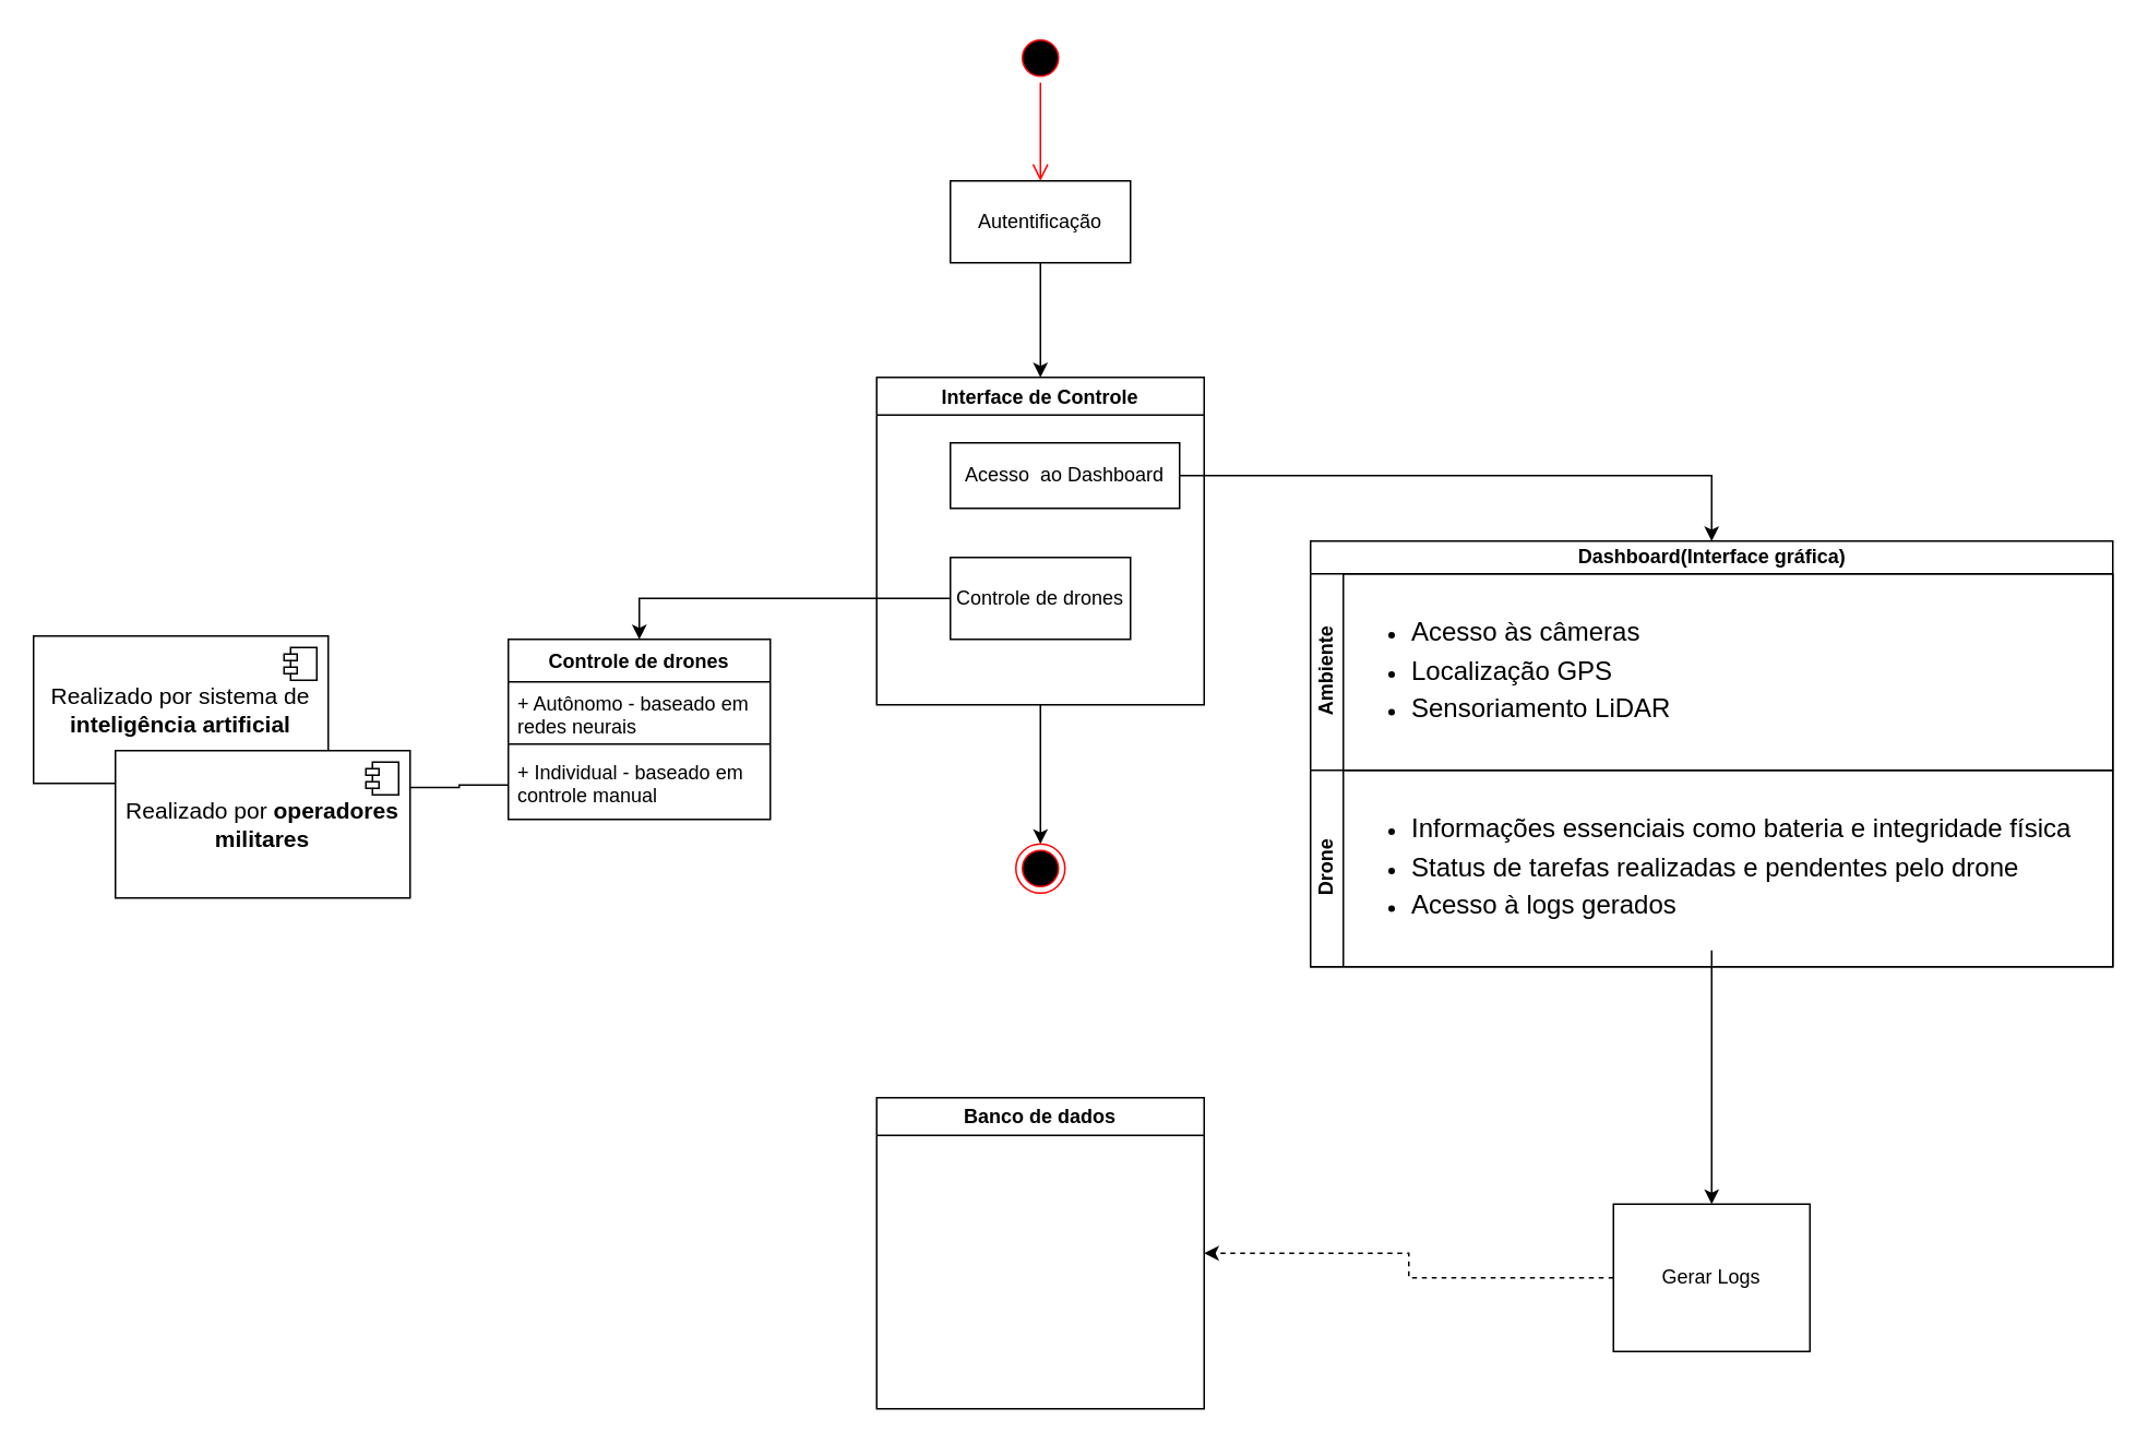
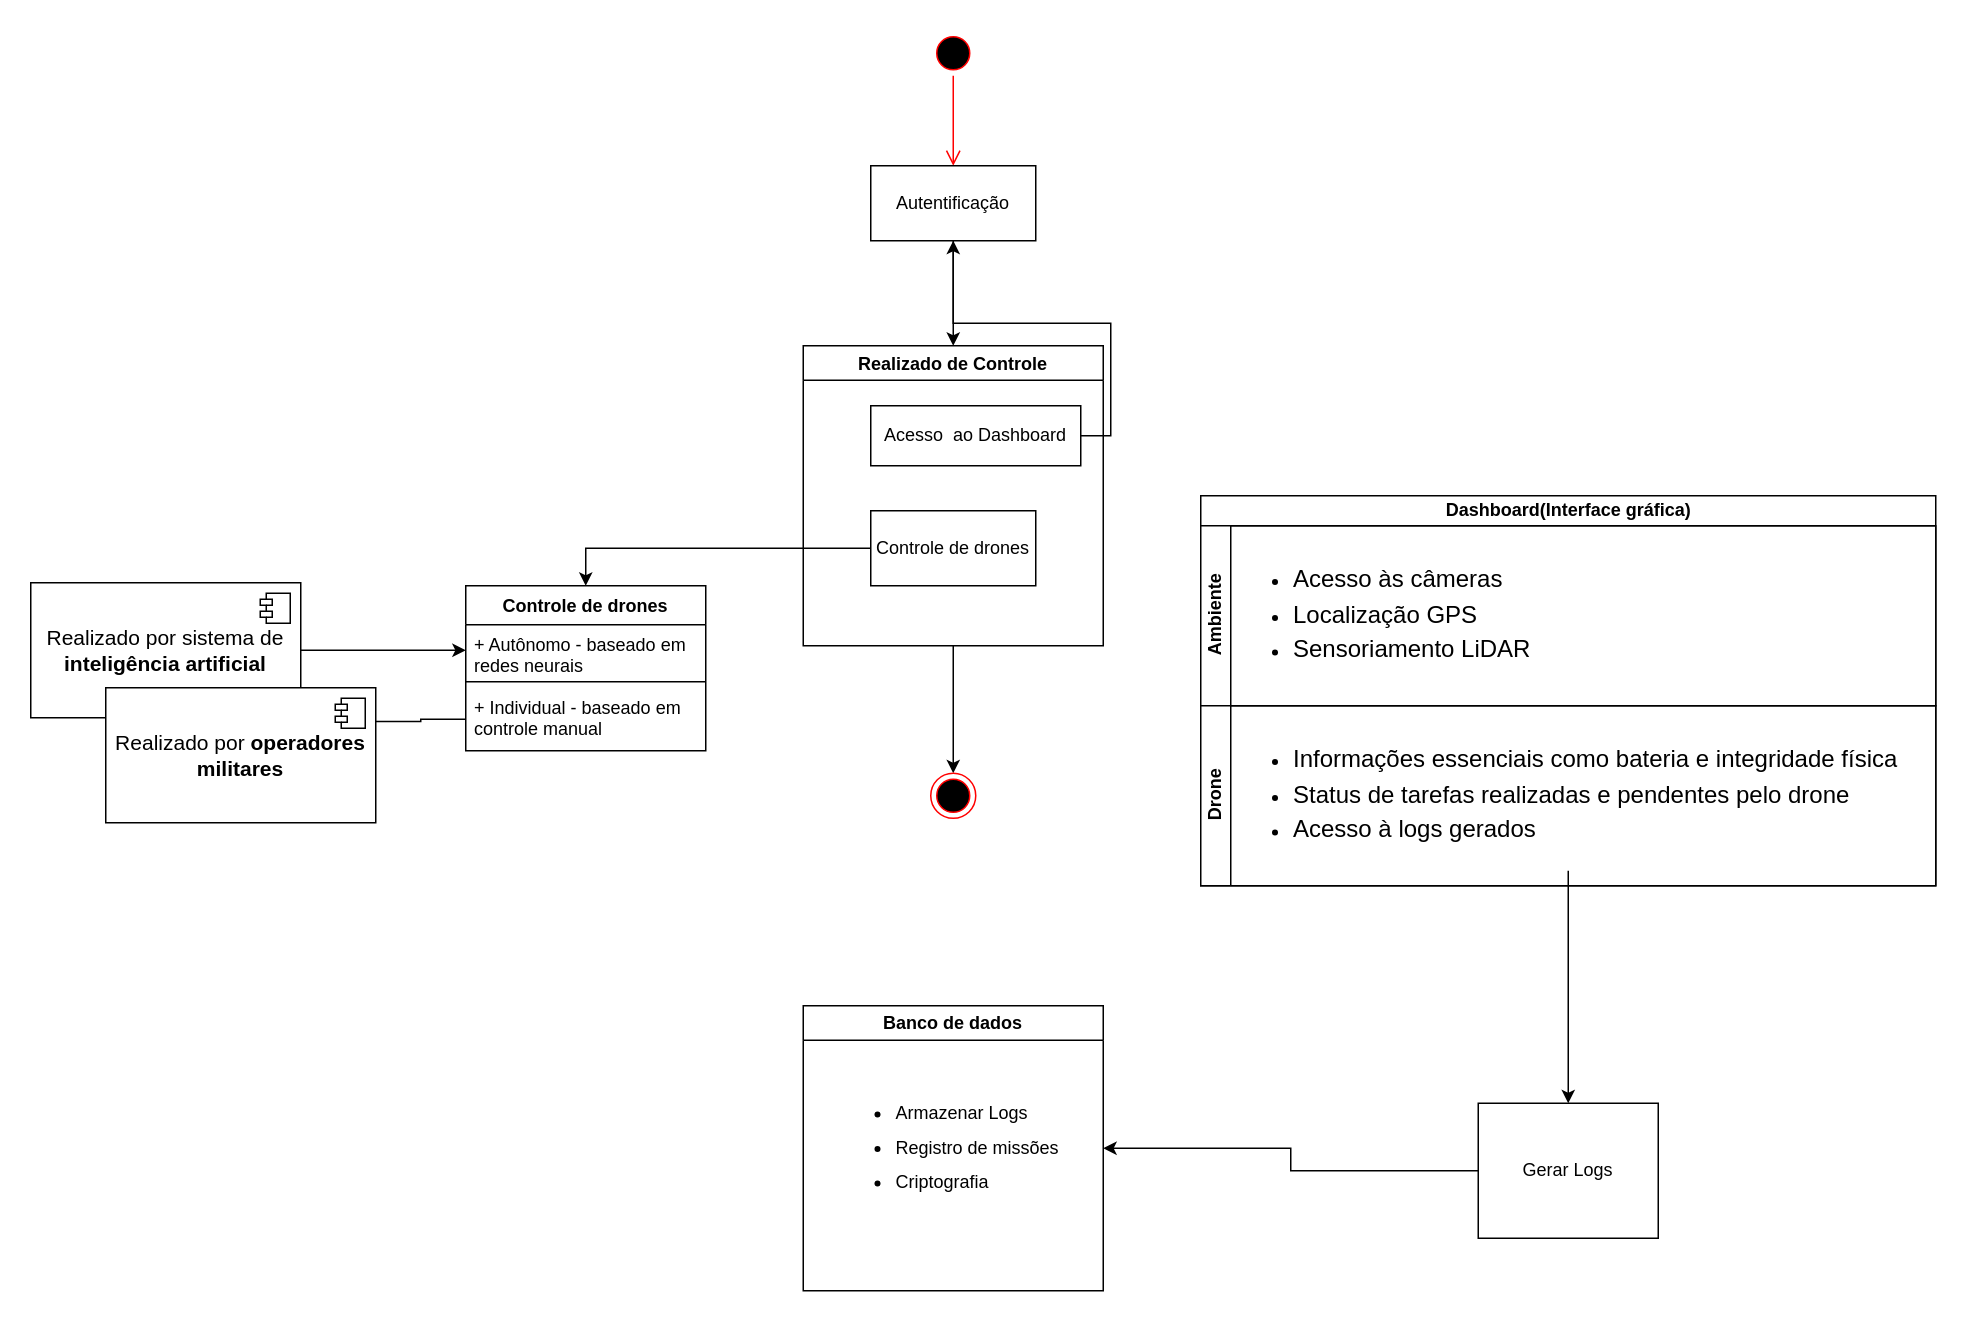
  <mxCell id="0" />
  <mxCell id="1" parent="0" />
  <mxCell id="2" value="" style="ellipse;html=1;shape=startState;fillColor=#000000;strokeColor=#ff0000;" vertex="1" parent="1"><mxGeometry x="620" y="20" width="30" height="30" as="geometry" /></mxCell>
  <mxCell id="3" value="" style="edgeStyle=orthogonalEdgeStyle;html=1;verticalAlign=bottom;endArrow=open;endSize=8;strokeColor=#ff0000;rounded=0;" edge="1" parent="1" source="2"><mxGeometry relative="1" as="geometry"><mxPoint x="635" y="110" as="targetPoint" /></mxGeometry></mxCell>
  <mxCell id="4" value="" style="edgeStyle=orthogonalEdgeStyle;rounded=0;orthogonalLoop=1;jettySize=auto;html=1;" edge="1" parent="1" source="5"><mxGeometry relative="1" as="geometry"><mxPoint x="635" y="230" as="targetPoint" /></mxGeometry></mxCell>
  <mxCell id="5" value="Autentificação" style="html=1;whiteSpace=wrap;" vertex="1" parent="1"><mxGeometry x="580" y="110" width="110" height="50" as="geometry" /></mxCell>
  <mxCell id="6" style="edgeStyle=orthogonalEdgeStyle;rounded=0;orthogonalLoop=1;jettySize=auto;html=1;exitX=0.5;exitY=1;exitDx=0;exitDy=0;entryX=0.5;entryY=0;entryDx=0;entryDy=0;" edge="1" parent="1" source="7" target="26"><mxGeometry relative="1" as="geometry" /></mxCell>
- <mxCell id="7" value="Interface de Controle" style="swimlane;" vertex="1" parent="1"><mxGeometry x="535" y="230" width="200" height="200" as="geometry" /></mxCell>
+ <mxCell id="7" value="Realizado de Controle" style="swimlane;" vertex="1" parent="1"><mxGeometry x="535" y="230" width="200" height="200" as="geometry" /></mxCell>
  <mxCell id="8" value="Acesso&amp;nbsp; ao Dashboard" style="html=1;whiteSpace=wrap;" vertex="1" parent="7"><mxGeometry x="45" y="40" width="140" height="40" as="geometry" /></mxCell>
  <mxCell id="9" value="Controle de drones" style="html=1;whiteSpace=wrap;" vertex="1" parent="7"><mxGeometry x="45" y="110" width="110" height="50" as="geometry" /></mxCell>
  <mxCell id="10" value="Dashboard(Interface gráfica)" style="swimlane;childLayout=stackLayout;resizeParent=1;resizeParentMax=0;horizontal=1;startSize=20;horizontalStack=0;html=1;" vertex="1" parent="1"><mxGeometry x="800" y="330" width="490" height="260" as="geometry" /></mxCell>
  <mxCell id="11" value="Ambiente" style="swimlane;startSize=20;horizontal=0;html=1;" vertex="1" parent="10"><mxGeometry y="20" width="490" height="120" as="geometry" /></mxCell>
  <mxCell id="12" value="&lt;ul style=&quot;line-height: 190%;&quot;&gt;&lt;li&gt;&lt;font style=&quot;font-size: 16px;&quot;&gt;Acesso às câmeras&lt;/font&gt;&lt;/li&gt;&lt;li&gt;&lt;font style=&quot;font-size: 16px;&quot;&gt;Localização GPS&lt;/font&gt;&lt;/li&gt;&lt;li&gt;&lt;font style=&quot;font-size: 16px;&quot;&gt;Sensoriamento LiDAR&lt;/font&gt;&lt;/li&gt;&lt;/ul&gt;" style="text;strokeColor=none;fillColor=none;html=1;whiteSpace=wrap;verticalAlign=middle;overflow=hidden;" vertex="1" parent="11"><mxGeometry x="20" y="10" width="400" height="100" as="geometry" /></mxCell>
  <mxCell id="13" value="Drone" style="swimlane;startSize=20;horizontal=0;html=1;" vertex="1" parent="10"><mxGeometry y="140" width="490" height="120" as="geometry" /></mxCell>
  <mxCell id="14" value="&lt;ul style=&quot;line-height: 190%;&quot;&gt;&lt;li&gt;&lt;font style=&quot;font-size: 16px;&quot;&gt;Informações essenciais como bateria e integridade física&lt;/font&gt;&lt;/li&gt;&lt;li&gt;&lt;font style=&quot;font-size: 16px;&quot;&gt;Status de tarefas realizadas e pendentes pelo drone&lt;/font&gt;&lt;/li&gt;&lt;li&gt;&lt;font style=&quot;font-size: 16px;&quot;&gt;Acesso à logs gerados&amp;nbsp;&lt;/font&gt;&lt;/li&gt;&lt;/ul&gt;" style="text;strokeColor=none;fillColor=none;html=1;whiteSpace=wrap;verticalAlign=middle;overflow=hidden;" vertex="1" parent="13"><mxGeometry x="20" y="10" width="450" height="100" as="geometry" /></mxCell>
- <mxCell id="15" style="edgeStyle=orthogonalEdgeStyle;rounded=0;orthogonalLoop=1;jettySize=auto;html=1;exitX=1;exitY=0.5;exitDx=0;exitDy=0;entryX=0.5;entryY=0;entryDx=0;entryDy=0;" edge="1" parent="1" source="8" target="10"><mxGeometry relative="1" as="geometry" /></mxCell>
+ <mxCell id="15" style="edgeStyle=orthogonalEdgeStyle;rounded=0;orthogonalLoop=1;jettySize=auto;html=1;exitX=1;exitY=0.5;exitDx=0;exitDy=0;" edge="1" parent="1" source="8" target="5"><mxGeometry relative="1" as="geometry" /></mxCell>
  <mxCell id="16" value="Banco de dados" style="swimlane;whiteSpace=wrap;html=1;" vertex="1" parent="1"><mxGeometry x="535" y="670" width="200" height="190" as="geometry" /></mxCell>
- <mxCell id="18" style="edgeStyle=orthogonalEdgeStyle;rounded=0;orthogonalLoop=1;jettySize=auto;html=1;exitX=0;exitY=0.5;exitDx=0;exitDy=0;entryX=1;entryY=0.5;entryDx=0;entryDy=0;dashed=1;" edge="1" parent="1" source="19" target="16"><mxGeometry relative="1" as="geometry" /></mxCell>
+ <mxCell id="17" value="&lt;ul style=&quot;line-height: 190%;&quot;&gt;&lt;li&gt;&lt;span style=&quot;background-color: transparent; color: light-dark(rgb(0, 0, 0), rgb(255, 255, 255));&quot;&gt;Armazenar Logs&lt;/span&gt;&lt;/li&gt;&lt;li&gt;Registro de missões&lt;/li&gt;&lt;li&gt;Criptografia&lt;/li&gt;&lt;/ul&gt;" style="text;strokeColor=none;fillColor=none;html=1;whiteSpace=wrap;verticalAlign=middle;overflow=hidden;" vertex="1" parent="16"><mxGeometry x="20" y="45" width="160" height="100" as="geometry" /></mxCell>
+ <mxCell id="18" style="edgeStyle=orthogonalEdgeStyle;rounded=0;orthogonalLoop=1;jettySize=auto;html=1;exitX=0;exitY=0.5;exitDx=0;exitDy=0;entryX=1;entryY=0.5;entryDx=0;entryDy=0;" edge="1" parent="1" source="19" target="16"><mxGeometry relative="1" as="geometry" /></mxCell>
  <mxCell id="19" value="Gerar Logs" style="whiteSpace=wrap;html=1;" vertex="1" parent="1"><mxGeometry x="985" y="735" width="120" height="90" as="geometry" /></mxCell>
  <mxCell id="20" value="" style="edgeStyle=orthogonalEdgeStyle;rounded=0;orthogonalLoop=1;jettySize=auto;html=1;" edge="1" parent="1" source="14" target="19"><mxGeometry relative="1" as="geometry" /></mxCell>
  <mxCell id="21" value="Controle de drones" style="swimlane;fontStyle=1;align=center;verticalAlign=top;childLayout=stackLayout;horizontal=1;startSize=26;horizontalStack=0;resizeParent=1;resizeParentMax=0;resizeLast=0;collapsible=1;marginBottom=0;whiteSpace=wrap;html=1;" vertex="1" parent="1"><mxGeometry x="310" y="390" width="160" height="110" as="geometry" /></mxCell>
  <mxCell id="22" value="+ Autônomo - baseado em redes neurais&amp;nbsp;" style="text;strokeColor=none;fillColor=none;align=left;verticalAlign=top;spacingLeft=4;spacingRight=4;overflow=hidden;rotatable=0;points=[[0,0.5],[1,0.5]];portConstraint=eastwest;whiteSpace=wrap;html=1;" vertex="1" parent="21"><mxGeometry y="26" width="160" height="34" as="geometry" /></mxCell>
  <mxCell id="23" value="" style="line;strokeWidth=1;fillColor=none;align=left;verticalAlign=middle;spacingTop=-1;spacingLeft=3;spacingRight=3;rotatable=0;labelPosition=right;points=[];portConstraint=eastwest;strokeColor=inherit;" vertex="1" parent="21"><mxGeometry y="60" width="160" height="8" as="geometry" /></mxCell>
  <mxCell id="24" value="+ Individual - baseado em controle manual" style="text;strokeColor=none;fillColor=none;align=left;verticalAlign=top;spacingLeft=4;spacingRight=4;overflow=hidden;rotatable=0;points=[[0,0.5],[1,0.5]];portConstraint=eastwest;whiteSpace=wrap;html=1;" vertex="1" parent="21"><mxGeometry y="68" width="160" height="42" as="geometry" /></mxCell>
  <mxCell id="25" style="edgeStyle=orthogonalEdgeStyle;rounded=0;orthogonalLoop=1;jettySize=auto;html=1;exitX=0;exitY=0.5;exitDx=0;exitDy=0;entryX=0.5;entryY=0;entryDx=0;entryDy=0;" edge="1" parent="1" source="9" target="21"><mxGeometry relative="1" as="geometry" /></mxCell>
  <mxCell id="26" value="" style="ellipse;html=1;shape=endState;fillColor=#000000;strokeColor=#ff0000;" vertex="1" parent="1"><mxGeometry x="620" y="515" width="30" height="30" as="geometry" /></mxCell>
+ <mxCell id="27" style="edgeStyle=orthogonalEdgeStyle;rounded=0;orthogonalLoop=1;jettySize=auto;html=1;exitX=1;exitY=0.5;exitDx=0;exitDy=0;entryX=0;entryY=0.5;entryDx=0;entryDy=0;" edge="1" parent="1" source="28" target="22"><mxGeometry relative="1" as="geometry" /></mxCell>
  <mxCell id="28" value="&lt;font style=&quot;font-size: 14px;&quot;&gt;Realizado por sistema de &lt;b style=&quot;&quot;&gt;inteligência artificial&lt;/b&gt;&lt;/font&gt;" style="html=1;dropTarget=0;whiteSpace=wrap;" vertex="1" parent="1"><mxGeometry x="20" y="388" width="180" height="90" as="geometry" /></mxCell>
  <mxCell id="29" value="  " style="shape=module;jettyWidth=8;jettyHeight=4;" vertex="1" parent="28"><mxGeometry x="1" width="20" height="20" relative="1" as="geometry"><mxPoint x="-27" y="7" as="offset" /></mxGeometry></mxCell>
  <mxCell id="30" style="edgeStyle=orthogonalEdgeStyle;rounded=0;orthogonalLoop=1;jettySize=auto;html=1;exitX=1;exitY=0.25;exitDx=0;exitDy=0;entryX=0;entryY=0.5;entryDx=0;entryDy=0;endArrow=none;" edge="1" parent="1" source="31" target="24"><mxGeometry relative="1" as="geometry" /></mxCell>
  <mxCell id="31" value="&lt;font style=&quot;font-size: 14px;&quot;&gt;Realizado por &lt;b style=&quot;&quot;&gt;operadores militares&lt;/b&gt;&lt;/font&gt;" style="html=1;dropTarget=0;whiteSpace=wrap;" vertex="1" parent="1"><mxGeometry x="70" y="458" width="180" height="90" as="geometry" /></mxCell>
  <mxCell id="32" value="" style="shape=module;jettyWidth=8;jettyHeight=4;" vertex="1" parent="31"><mxGeometry x="1" width="20" height="20" relative="1" as="geometry"><mxPoint x="-27" y="7" as="offset" /></mxGeometry></mxCell>
